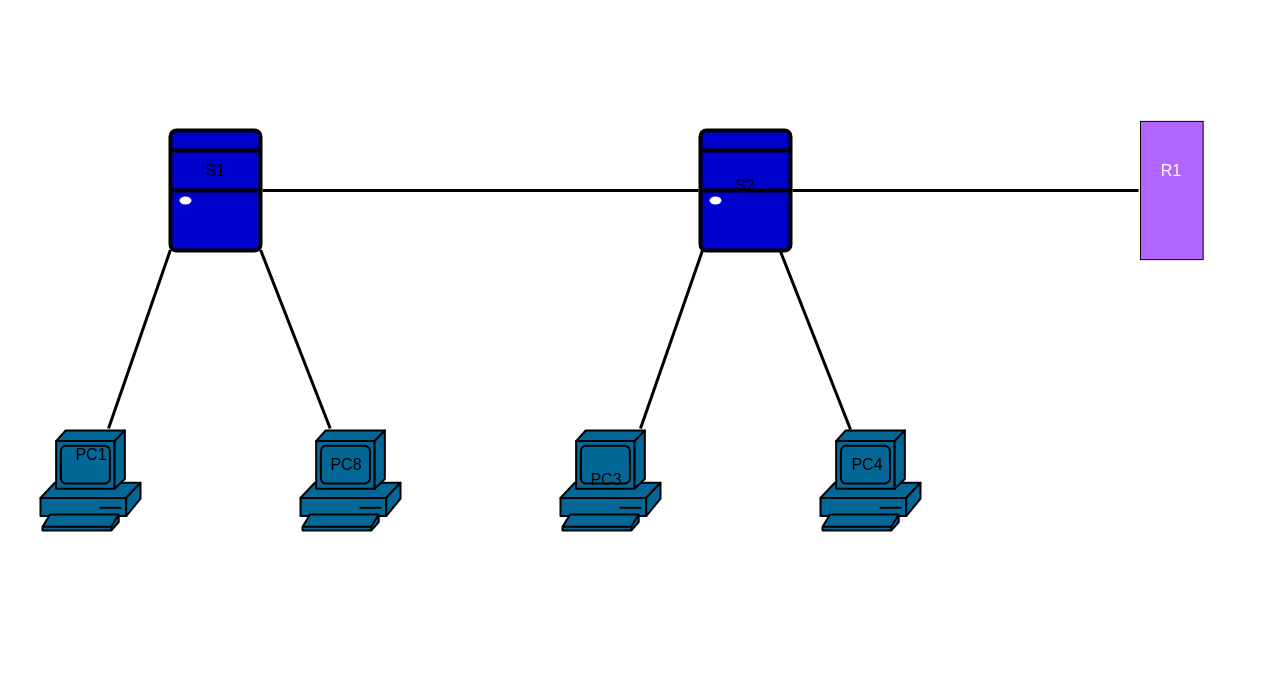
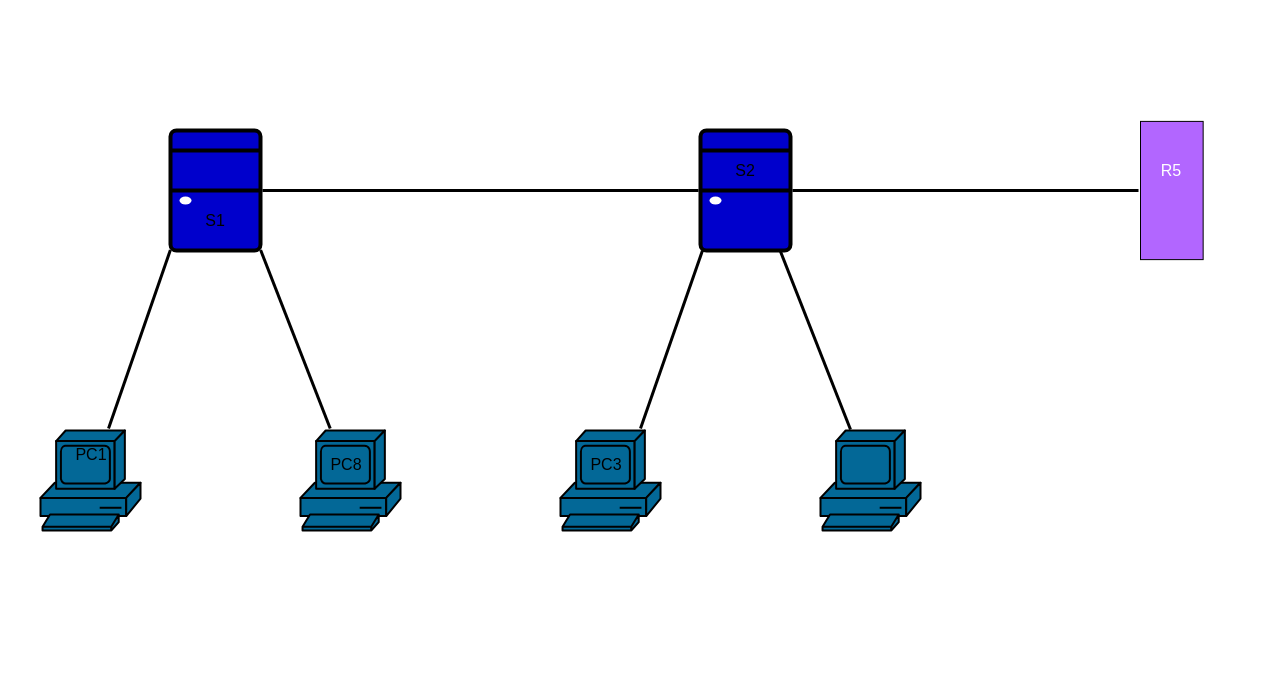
  <mxCell id="0" />
  <mxCell id="1" parent="0" />
  <mxCell id="2" value="" style="rounded=0;whiteSpace=wrap;html=1;fillColor=#FFFFFF;strokeColor=none;strokeWidth=2;" vertex="1" parent="1"><mxGeometry x="20" y="20" width="1230" height="640" as="geometry" /></mxCell>
  <mxCell id="3" value="" style="shape=mxgraph.cisco.computers_and_peripherals.pc;html=1;pointerEvents=1;dashed=0;fillColor=#036897;strokeColor=#000000;strokeWidth=2;verticalLabelPosition=bottom;verticalAlign=top;align=center;outlineConnect=0;perimeterSpacing=2;" vertex="1" parent="1"><mxGeometry x="40" y="430" width="100" height="100" as="geometry" /></mxCell>
  <mxCell id="4" value="" style="shape=mxgraph.cisco.computers_and_peripherals.pc;html=1;pointerEvents=1;dashed=0;fillColor=#036897;strokeColor=#000000;strokeWidth=2;verticalLabelPosition=bottom;verticalAlign=top;align=center;outlineConnect=0;perimeterSpacing=2;" vertex="1" parent="1"><mxGeometry x="300" y="430" width="100" height="100" as="geometry" /></mxCell>
  <mxCell id="5" value="" style="shape=mxgraph.cisco.computers_and_peripherals.pc;html=1;pointerEvents=1;dashed=0;fillColor=#036897;strokeColor=#000000;strokeWidth=2;verticalLabelPosition=bottom;verticalAlign=top;align=center;outlineConnect=0;perimeterSpacing=2;" vertex="1" parent="1"><mxGeometry x="560" y="430" width="100" height="100" as="geometry" /></mxCell>
  <mxCell id="6" value="" style="shape=mxgraph.cisco.computers_and_peripherals.pc;html=1;pointerEvents=1;dashed=0;fillColor=#036897;strokeColor=#000000;strokeWidth=2;verticalLabelPosition=bottom;verticalAlign=top;align=center;outlineConnect=0;perimeterSpacing=2;" vertex="1" parent="1"><mxGeometry x="820" y="430" width="100" height="100" as="geometry" /></mxCell>
  <mxCell id="7" value="" style="fontColor=#0066CC;verticalAlign=top;verticalLabelPosition=bottom;labelPosition=center;align=center;html=1;outlineConnect=0;fillColor=#0000CC;strokeColor=#000000;gradientColor=none;gradientDirection=north;strokeWidth=2;shape=mxgraph.networks.desktop_pc;perimeterSpacing=2;" vertex="1" parent="1"><mxGeometry x="170" y="130" width="90" height="120" as="geometry" /></mxCell>
  <mxCell id="8" value="" style="fontColor=#0066CC;verticalAlign=top;verticalLabelPosition=bottom;labelPosition=center;align=center;html=1;outlineConnect=0;fillColor=#0000CC;strokeColor=#000000;gradientColor=none;gradientDirection=north;strokeWidth=2;shape=mxgraph.networks.desktop_pc;perimeterSpacing=2;" vertex="1" parent="1"><mxGeometry x="700" y="130" width="90" height="120" as="geometry" /></mxCell>
  <mxCell id="9" value="" style="endArrow=none;html=1;rounded=0;strokeColor=#000000;entryX=0.02;entryY=0.98;entryDx=0;entryDy=0;entryPerimeter=0;strokeWidth=3;" edge="1" parent="1" source="3" target="7"><mxGeometry width="50" height="50" relative="1" as="geometry"><mxPoint x="210" y="370" as="sourcePoint" /><mxPoint y="320" as="targetPoint" x="260" /></mxGeometry></mxCell>
  <mxCell id="10" value="" style="endArrow=none;html=1;rounded=0;strokeColor=#000000;entryX=0.98;entryY=0.98;entryDx=0;entryDy=0;entryPerimeter=0;strokeWidth=3;" edge="1" parent="1" source="4" target="7"><mxGeometry width="50" height="50" relative="1" as="geometry"><mxPoint x="290" y="528" as="sourcePoint" /><mxPoint x="352" y="350" as="targetPoint" /></mxGeometry></mxCell>
  <mxCell id="11" value="" style="endArrow=none;html=1;rounded=0;strokeColor=#000000;entryX=0.98;entryY=0.98;entryDx=0;entryDy=0;entryPerimeter=0;strokeWidth=3;" edge="1" parent="1"><mxGeometry width="50" height="50" relative="1" as="geometry"><mxPoint x="850" y="429" as="sourcePoint" /><mxPoint x="780" y="251" as="targetPoint" /></mxGeometry></mxCell>
  <mxCell id="12" value="" style="endArrow=none;html=1;rounded=0;strokeColor=#000000;entryX=0.02;entryY=0.98;entryDx=0;entryDy=0;entryPerimeter=0;strokeWidth=3;" edge="1" parent="1"><mxGeometry width="50" height="50" relative="1" as="geometry"><mxPoint x="640" y="428" as="sourcePoint" /><mxPoint x="702" y="250" as="targetPoint" /></mxGeometry></mxCell>
  <mxCell id="13" value="" style="endArrow=none;html=1;rounded=0;strokeColor=#000000;entryX=0;entryY=0.5;entryDx=0;entryDy=0;entryPerimeter=0;strokeWidth=3;exitX=1;exitY=0.5;exitDx=0;exitDy=0;exitPerimeter=0;" edge="1" parent="1" source="7" target="8"><mxGeometry width="50" height="50" relative="1" as="geometry"><mxPoint x="450" y="378" as="sourcePoint" /><mxPoint x="512" y="200" as="targetPoint" /></mxGeometry></mxCell>
  <mxCell id="14" value="" style="endArrow=none;html=1;rounded=0;strokeColor=#000000;entryX=0;entryY=0.5;entryDx=0;entryDy=0;strokeWidth=3;" edge="1" parent="1" source="8"><mxGeometry width="50" height="50" relative="1" as="geometry"><mxPoint x="870" y="180" as="sourcePoint" /><mxPoint x="1138" y="190" as="targetPoint" /></mxGeometry></mxCell>
  <mxCell id="15" value="&lt;font style=&quot;font-size: 16px;&quot;&gt;PC1&lt;/font&gt;" style="text;html=1;align=center;verticalAlign=middle;whiteSpace=wrap;rounded=0;" vertex="1" parent="1"><mxGeometry x="51" y="434" width="80" height="40" as="geometry" /></mxCell>
  <mxCell id="16" value="&lt;font style=&quot;font-size: 16px;&quot;&gt;PC8&lt;/font&gt;" style="text;html=1;align=center;verticalAlign=middle;whiteSpace=wrap;rounded=0;" vertex="1" parent="1"><mxGeometry x="306" y="444" width="80" height="40" as="geometry" /></mxCell>
- <mxCell id="17" value="&lt;font style=&quot;font-size: 16px;&quot;&gt;PC3&lt;/font&gt;" style="text;html=1;align=center;verticalAlign=middle;whiteSpace=wrap;rounded=0;" vertex="1" parent="1"><mxGeometry x="566" y="459" width="80" height="40" as="geometry" /></mxCell>
- <mxCell id="18" value="&lt;font style=&quot;font-size: 16px;&quot;&gt;PC4&lt;/font&gt;" style="text;html=1;align=center;verticalAlign=middle;whiteSpace=wrap;rounded=0;" vertex="1" parent="1"><mxGeometry x="827" y="444" width="80" height="40" as="geometry" /></mxCell>
- <mxCell id="19" value="&lt;font style=&quot;font-size: 16px;&quot;&gt;S1&lt;/font&gt;" style="text;html=1;align=center;verticalAlign=middle;whiteSpace=wrap;rounded=0;" vertex="1" parent="1"><mxGeometry x="175" y="150" width="80" height="40" as="geometry" /></mxCell>
- <mxCell id="20" value="&lt;span style=&quot;font-size: 16px;&quot;&gt;S2&lt;/span&gt;" style="text;html=1;align=center;verticalAlign=middle;whiteSpace=wrap;rounded=0;" vertex="1" parent="1"><mxGeometry x="705" y="165" width="80" height="40" as="geometry" /></mxCell>
+ <mxCell id="17" value="&lt;font style=&quot;font-size: 16px;&quot;&gt;PC3&lt;/font&gt;" style="text;html=1;align=center;verticalAlign=middle;whiteSpace=wrap;rounded=0;" vertex="1" parent="1"><mxGeometry x="566" y="444" width="80" height="40" as="geometry" /></mxCell>
+ <mxCell id="19" value="&lt;font style=&quot;font-size: 16px;&quot;&gt;S1&lt;/font&gt;" style="text;html=1;align=center;verticalAlign=middle;whiteSpace=wrap;rounded=0;" vertex="1" parent="1"><mxGeometry x="175" y="200" width="80" height="40" as="geometry" /></mxCell>
+ <mxCell id="20" value="&lt;span style=&quot;font-size: 16px;&quot;&gt;S2&lt;/span&gt;" style="text;html=1;align=center;verticalAlign=middle;whiteSpace=wrap;rounded=0;" vertex="1" parent="1"><mxGeometry x="705" y="150" width="80" height="40" as="geometry" /></mxCell>
  <mxCell id="21" value="" style="shape=mxgraph.networks2.icon;aspect=fixed;fillColor=#B266FF;strokeColor=#000000;gradientColor=none;network2IconShadow=1;network2bgFillColor=none;network2Icon=mxgraph.networks2.desktop_pc;network2IconXOffset=-0.003;network2IconYOffset=0.0;network2IconW=0.453;network2IconH=1.0;" vertex="1" parent="1"><mxGeometry x="1140" y="120.89" width="62.65" height="138.23" as="geometry" /></mxCell>
- <mxCell id="22" value="&lt;font style=&quot;font-size: 16px; color: rgb(255, 255, 255);&quot;&gt;R1&lt;/font&gt;" style="text;html=1;align=center;verticalAlign=middle;whiteSpace=wrap;rounded=0;" vertex="1" parent="1"><mxGeometry x="1131.32" y="150" width="80" height="40" as="geometry" /></mxCell>
+ <mxCell id="22" value="&lt;font style=&quot;font-size: 16px; color: rgb(255, 255, 255);&quot;&gt;R5&lt;/font&gt;" style="text;html=1;align=center;verticalAlign=middle;whiteSpace=wrap;rounded=0;" vertex="1" parent="1"><mxGeometry x="1131.32" y="150" width="80" height="40" as="geometry" /></mxCell>
